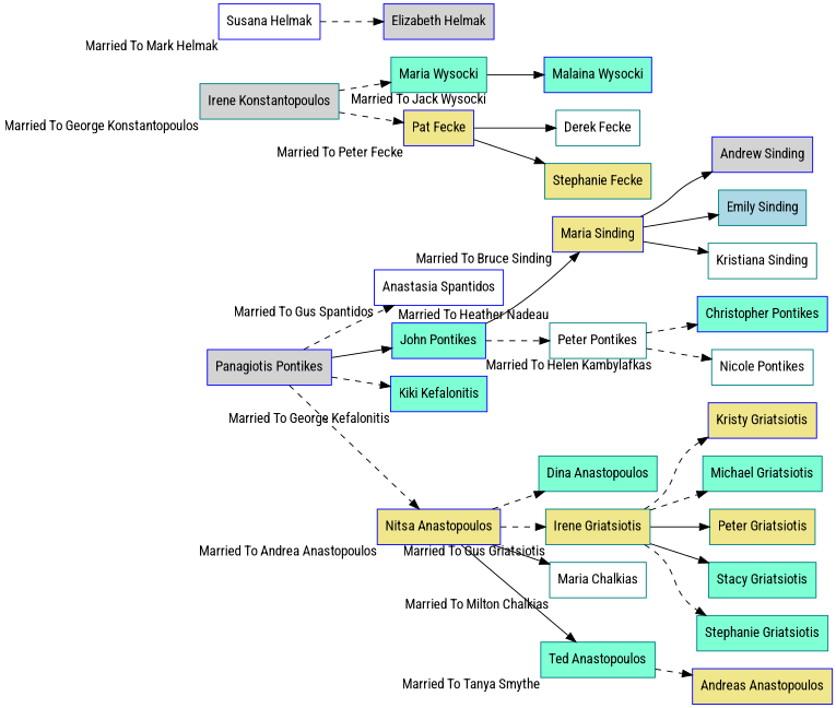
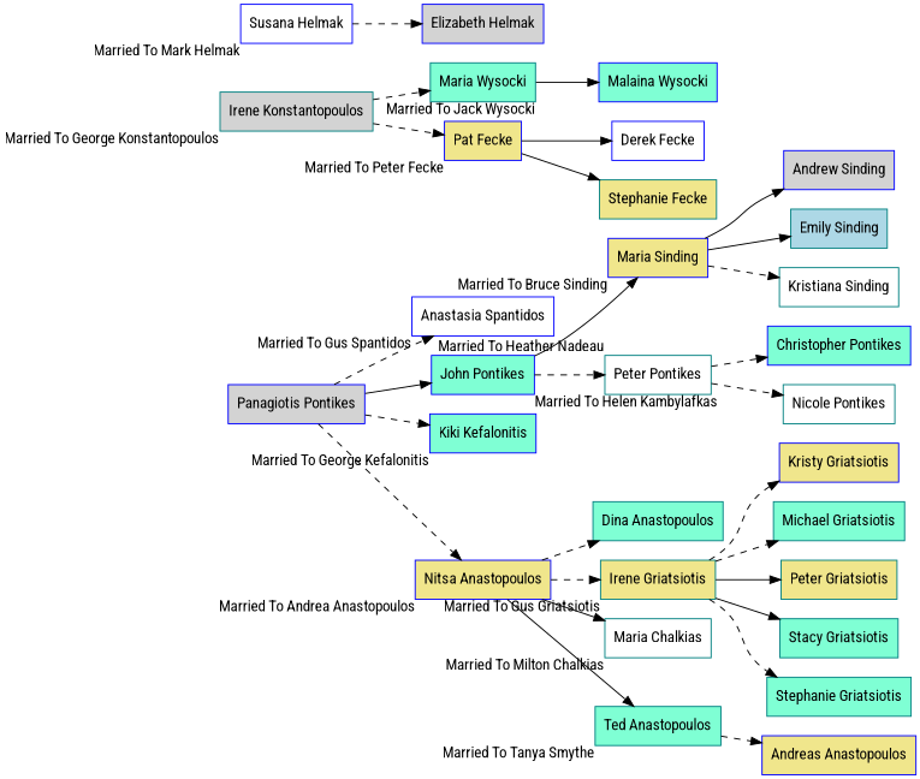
  digraph {
    fontname="Roboto Condensed"
    rankdir=LR
    node [color=blue fillcolor=aquamarine fontname="Roboto Condensed" shape=box style=filled]
    edge [fontname="Roboto Condensed" style=dashed]
    n1 [fillcolor=white label="Anastasia Spantidos" xlabel="Married To Gus Spantidos\n"]
    "Panagiotis Pontikes" [fillcolor=lightgrey]
    n3 [label="John Pontikes" xlabel="Married To Helen Kambylafkas\n"]
    n4 [label="Kiki Kefalonitis" xlabel="Married To George Kefalonitis\n"]
    n5 [fillcolor=khaki label="Nitsa Anastopoulos" xlabel="Married To Andrea Anastopoulos\n"]
    n6 [color=teal fillcolor=lightgrey label="Irene Konstantopoulos" xlabel="Married To George Konstantopoulos\n"]
    n7 [color=teal label="Maria Wysocki" xlabel="Married To Jack Wysocki\n"]
    n8 [fillcolor=khaki label="Pat Fecke" xlabel="Married To Peter Fecke\n"]
    n9 [fillcolor=khaki label="Maria Sinding" xlabel="Married To Bruce Sinding\n"]
    n10 [color=teal fillcolor=white label="Peter Pontikes" xlabel="Married To Heather Nadeau\n"]
    n11 [color=teal label="Dina Anastopoulos"]
    n12 [color=teal fillcolor=khaki label="Irene Griatsiotis" xlabel="Married To Gus Griatsiotis\n"]
    n13 [color=teal fillcolor=white label="Maria Chalkias" xlabel="Married To Milton Chalkias\n"]
    n14 [color=teal label="Ted Anastopoulos" xlabel="Married To Tanya Smythe\n"]
    n15 [label="Malaina Wysocki"]
-   n16 [color=teal fillcolor=white label="Derek Fecke"]
+   n16 [fillcolor=white label="Derek Fecke"]
    n17 [color=teal fillcolor=khaki label="Stephanie Fecke"]
    n18 [fillcolor=lightgrey label="Andrew Sinding"]
    n19 [color=teal fillcolor=lightblue label="Emily Sinding"]
    n20 [color=teal fillcolor=white label="Kristiana Sinding"]
    n21 [label="Christopher Pontikes"]
    n22 [color=teal fillcolor=white label="Nicole Pontikes"]
    n23 [fillcolor=khaki label="Kristy Griatsiotis"]
    n24 [color=teal label="Michael Griatsiotis"]
    n25 [color=teal fillcolor=khaki label="Peter Griatsiotis"]
    n26 [color=teal label="Stacy Griatsiotis"]
    n27 [color=teal label="Stephanie Griatsiotis"]
    n28 [fillcolor=khaki label="Andreas Anastopoulos"]
    n29 [fillcolor=white label="Susana Helmak" xlabel="Married To Mark Helmak\n"]
    n30 [fillcolor=lightgrey label="Elizabeth Helmak"]
    "Panagiotis Pontikes" -> n1
    "Panagiotis Pontikes" -> n3 [style=solid]
    "Panagiotis Pontikes" -> n4
    "Panagiotis Pontikes" -> n5
    n3 -> n9 [style=solid]
    n3 -> n10
    n5 -> n11
    n5 -> n12
    n5 -> n13 [style=solid]
    n5 -> n14 [style=solid]
    n6 -> n7
    n6 -> n8
    n7 -> n15 [style=solid]
    n8 -> n16 [style=solid]
    n8 -> n17 [style=solid]
    n9 -> n18 [style=solid]
    n9 -> n19 [style=solid]
-   n9 -> n20 [style=solid]
+   n9 -> n20
    n10 -> n21
    n10 -> n22
    n12 -> n23
    n12 -> n24
    n12 -> n25 [style=solid]
    n12 -> n26 [style=solid]
    n12 -> n27
    n14 -> n28
    n29 -> n30
  }
